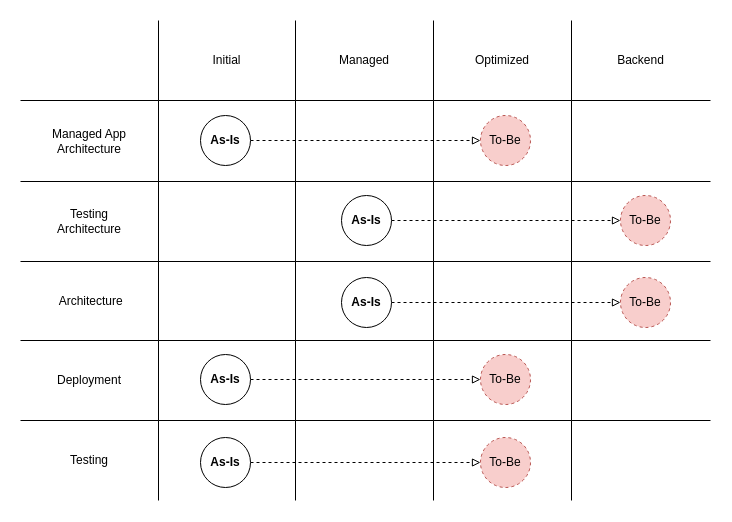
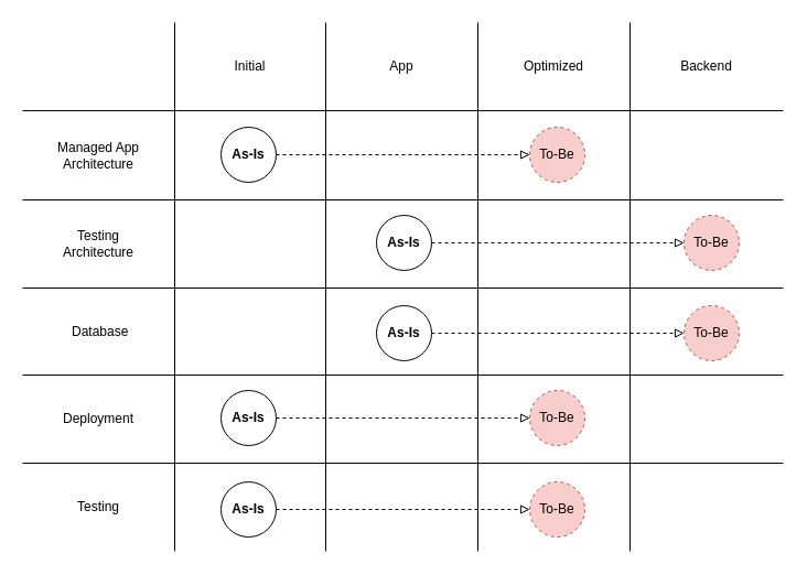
  <mxCell id="0" />
  <mxCell id="1" parent="0" />
  <mxCell id="2" value="" style="shape=table;html=1;whiteSpace=wrap;startSize=0;container=1;collapsible=0;childLayout=tableLayout;gradientColor=none;bottom=0;left=0;right=0;top=0;fillColor=none;" parent="1" vertex="1"><mxGeometry x="20" y="20" width="690" height="480" as="geometry" /></mxCell>
  <mxCell id="3" value="" style="shape=tableRow;horizontal=0;startSize=0;swimlaneHead=0;swimlaneBody=0;top=0;left=0;bottom=0;right=0;collapsible=0;dropTarget=0;fillColor=none;points=[[0,0.5],[1,0.5]];portConstraint=eastwest;" parent="2" vertex="1"><mxGeometry width="690" height="80" as="geometry" /></mxCell>
  <mxCell id="4" value="" style="shape=partialRectangle;html=1;whiteSpace=wrap;connectable=0;fillColor=none;top=0;left=0;bottom=0;right=0;overflow=hidden;" parent="3" vertex="1"><mxGeometry width="138" height="80" as="geometry"><mxRectangle width="138" height="80" as="alternateBounds" /></mxGeometry></mxCell>
  <mxCell id="5" value="Initial" style="shape=partialRectangle;html=1;whiteSpace=wrap;connectable=0;fillColor=none;top=0;left=0;bottom=0;right=0;overflow=hidden;" parent="3" vertex="1"><mxGeometry x="138" width="137" height="80" as="geometry"><mxRectangle width="137" height="80" as="alternateBounds" /></mxGeometry></mxCell>
- <mxCell id="6" value="Managed" style="shape=partialRectangle;html=1;whiteSpace=wrap;connectable=0;fillColor=none;top=0;left=0;bottom=0;right=0;overflow=hidden;" parent="3" vertex="1"><mxGeometry x="275" width="138" height="80" as="geometry"><mxRectangle width="138" height="80" as="alternateBounds" /></mxGeometry></mxCell>
+ <mxCell id="6" value="App" style="shape=partialRectangle;html=1;whiteSpace=wrap;connectable=0;fillColor=none;top=0;left=0;bottom=0;right=0;overflow=hidden;" parent="3" vertex="1"><mxGeometry x="275" width="138" height="80" as="geometry"><mxRectangle width="138" height="80" as="alternateBounds" /></mxGeometry></mxCell>
  <mxCell id="7" value="Optimized" style="shape=partialRectangle;html=1;whiteSpace=wrap;connectable=0;fillColor=none;top=0;left=0;bottom=0;right=0;overflow=hidden;" parent="3" vertex="1"><mxGeometry x="413" width="138" height="80" as="geometry"><mxRectangle width="138" height="80" as="alternateBounds" /></mxGeometry></mxCell>
  <mxCell id="8" value="Backend" style="shape=partialRectangle;html=1;whiteSpace=wrap;connectable=0;fillColor=none;top=0;left=0;bottom=0;right=0;overflow=hidden;" parent="3" vertex="1"><mxGeometry x="551" width="139" height="80" as="geometry"><mxRectangle width="139" height="80" as="alternateBounds" /></mxGeometry></mxCell>
  <mxCell id="9" value="" style="shape=tableRow;horizontal=0;startSize=0;swimlaneHead=0;swimlaneBody=0;top=0;left=0;bottom=0;right=0;collapsible=0;dropTarget=0;fillColor=none;points=[[0,0.5],[1,0.5]];portConstraint=eastwest;" parent="2" vertex="1"><mxGeometry y="80" width="690" height="81" as="geometry" /></mxCell>
  <mxCell id="10" value="Managed App&lt;br&gt;Architecture" style="shape=partialRectangle;html=1;whiteSpace=wrap;connectable=0;fillColor=none;top=0;left=0;bottom=0;right=0;overflow=hidden;" parent="9" vertex="1"><mxGeometry width="138" height="81" as="geometry"><mxRectangle width="138" height="81" as="alternateBounds" /></mxGeometry></mxCell>
  <mxCell id="11" value="" style="shape=partialRectangle;html=1;whiteSpace=wrap;connectable=0;fillColor=none;top=0;left=0;bottom=0;right=0;overflow=hidden;" parent="9" vertex="1"><mxGeometry x="138" width="137" height="81" as="geometry"><mxRectangle width="137" height="81" as="alternateBounds" /></mxGeometry></mxCell>
  <mxCell id="12" value="" style="shape=partialRectangle;html=1;whiteSpace=wrap;connectable=0;fillColor=none;top=0;left=0;bottom=0;right=0;overflow=hidden;" parent="9" vertex="1"><mxGeometry x="275" width="138" height="81" as="geometry"><mxRectangle width="138" height="81" as="alternateBounds" /></mxGeometry></mxCell>
  <mxCell id="13" style="shape=partialRectangle;html=1;whiteSpace=wrap;connectable=0;fillColor=none;top=0;left=0;bottom=0;right=0;overflow=hidden;" parent="9" vertex="1"><mxGeometry x="413" width="138" height="81" as="geometry"><mxRectangle width="138" height="81" as="alternateBounds" /></mxGeometry></mxCell>
  <mxCell id="14" style="shape=partialRectangle;html=1;whiteSpace=wrap;connectable=0;fillColor=none;top=0;left=0;bottom=0;right=0;overflow=hidden;" parent="9" vertex="1"><mxGeometry x="551" width="139" height="81" as="geometry"><mxRectangle width="139" height="81" as="alternateBounds" /></mxGeometry></mxCell>
  <mxCell id="15" value="" style="shape=tableRow;horizontal=0;startSize=0;swimlaneHead=0;swimlaneBody=0;top=0;left=0;bottom=0;right=0;collapsible=0;dropTarget=0;fillColor=none;points=[[0,0.5],[1,0.5]];portConstraint=eastwest;" parent="2" vertex="1"><mxGeometry y="161" width="690" height="80" as="geometry" /></mxCell>
  <mxCell id="16" value="Testing&lt;br&gt;Architecture" style="shape=partialRectangle;html=1;whiteSpace=wrap;connectable=0;fillColor=none;top=0;left=0;bottom=0;right=0;overflow=hidden;" parent="15" vertex="1"><mxGeometry width="138" height="80" as="geometry"><mxRectangle width="138" height="80" as="alternateBounds" /></mxGeometry></mxCell>
  <mxCell id="17" value="" style="shape=partialRectangle;html=1;whiteSpace=wrap;connectable=0;fillColor=none;top=0;left=0;bottom=0;right=0;overflow=hidden;" parent="15" vertex="1"><mxGeometry x="138" width="137" height="80" as="geometry"><mxRectangle width="137" height="80" as="alternateBounds" /></mxGeometry></mxCell>
  <mxCell id="18" value="" style="shape=partialRectangle;html=1;whiteSpace=wrap;connectable=0;fillColor=none;top=0;left=0;bottom=0;right=0;overflow=hidden;pointerEvents=1;" parent="15" vertex="1"><mxGeometry x="275" width="138" height="80" as="geometry"><mxRectangle width="138" height="80" as="alternateBounds" /></mxGeometry></mxCell>
  <mxCell id="19" style="shape=partialRectangle;html=1;whiteSpace=wrap;connectable=0;fillColor=none;top=0;left=0;bottom=0;right=0;overflow=hidden;pointerEvents=1;" parent="15" vertex="1"><mxGeometry x="413" width="138" height="80" as="geometry"><mxRectangle width="138" height="80" as="alternateBounds" /></mxGeometry></mxCell>
  <mxCell id="20" style="shape=partialRectangle;html=1;whiteSpace=wrap;connectable=0;fillColor=none;top=0;left=0;bottom=0;right=0;overflow=hidden;pointerEvents=1;" parent="15" vertex="1"><mxGeometry x="551" width="139" height="80" as="geometry"><mxRectangle width="139" height="80" as="alternateBounds" /></mxGeometry></mxCell>
  <mxCell id="21" style="shape=tableRow;horizontal=0;startSize=0;swimlaneHead=0;swimlaneBody=0;top=0;left=0;bottom=0;right=0;collapsible=0;dropTarget=0;fillColor=none;points=[[0,0.5],[1,0.5]];portConstraint=eastwest;" parent="2" vertex="1"><mxGeometry y="241" width="690" height="79" as="geometry" /></mxCell>
- <mxCell id="22" value="&amp;nbsp;Architecture" style="shape=partialRectangle;html=1;whiteSpace=wrap;connectable=0;fillColor=none;top=0;left=0;bottom=0;right=0;overflow=hidden;" parent="21" vertex="1"><mxGeometry width="138" height="79" as="geometry"><mxRectangle width="138" height="79" as="alternateBounds" /></mxGeometry></mxCell>
+ <mxCell id="22" value="&amp;nbsp;Database" style="shape=partialRectangle;html=1;whiteSpace=wrap;connectable=0;fillColor=none;top=0;left=0;bottom=0;right=0;overflow=hidden;" parent="21" vertex="1"><mxGeometry width="138" height="79" as="geometry"><mxRectangle width="138" height="79" as="alternateBounds" /></mxGeometry></mxCell>
  <mxCell id="23" style="shape=partialRectangle;html=1;whiteSpace=wrap;connectable=0;fillColor=none;top=0;left=0;bottom=0;right=0;overflow=hidden;" parent="21" vertex="1"><mxGeometry x="138" width="137" height="79" as="geometry"><mxRectangle width="137" height="79" as="alternateBounds" /></mxGeometry></mxCell>
  <mxCell id="24" style="shape=partialRectangle;html=1;whiteSpace=wrap;connectable=0;fillColor=none;top=0;left=0;bottom=0;right=0;overflow=hidden;pointerEvents=1;" parent="21" vertex="1"><mxGeometry x="275" width="138" height="79" as="geometry"><mxRectangle width="138" height="79" as="alternateBounds" /></mxGeometry></mxCell>
  <mxCell id="25" style="shape=partialRectangle;html=1;whiteSpace=wrap;connectable=0;fillColor=none;top=0;left=0;bottom=0;right=0;overflow=hidden;pointerEvents=1;" parent="21" vertex="1"><mxGeometry x="413" width="138" height="79" as="geometry"><mxRectangle width="138" height="79" as="alternateBounds" /></mxGeometry></mxCell>
  <mxCell id="26" style="shape=partialRectangle;html=1;whiteSpace=wrap;connectable=0;fillColor=none;top=0;left=0;bottom=0;right=0;overflow=hidden;pointerEvents=1;" parent="21" vertex="1"><mxGeometry x="551" width="139" height="79" as="geometry"><mxRectangle width="139" height="79" as="alternateBounds" /></mxGeometry></mxCell>
  <mxCell id="27" style="shape=tableRow;horizontal=0;startSize=0;swimlaneHead=0;swimlaneBody=0;top=0;left=0;bottom=0;right=0;collapsible=0;dropTarget=0;fillColor=none;points=[[0,0.5],[1,0.5]];portConstraint=eastwest;" parent="2" vertex="1"><mxGeometry y="320" width="690" height="80" as="geometry" /></mxCell>
  <mxCell id="28" value="Deployment" style="shape=partialRectangle;html=1;whiteSpace=wrap;connectable=0;fillColor=none;top=0;left=0;bottom=0;right=0;overflow=hidden;" parent="27" vertex="1"><mxGeometry width="138" height="80" as="geometry"><mxRectangle width="138" height="80" as="alternateBounds" /></mxGeometry></mxCell>
  <mxCell id="29" style="shape=partialRectangle;html=1;whiteSpace=wrap;connectable=0;fillColor=none;top=0;left=0;bottom=0;right=0;overflow=hidden;" parent="27" vertex="1"><mxGeometry x="138" width="137" height="80" as="geometry"><mxRectangle width="137" height="80" as="alternateBounds" /></mxGeometry></mxCell>
  <mxCell id="30" style="shape=partialRectangle;html=1;whiteSpace=wrap;connectable=0;fillColor=none;top=0;left=0;bottom=0;right=0;overflow=hidden;pointerEvents=1;" parent="27" vertex="1"><mxGeometry x="275" width="138" height="80" as="geometry"><mxRectangle width="138" height="80" as="alternateBounds" /></mxGeometry></mxCell>
  <mxCell id="31" style="shape=partialRectangle;html=1;whiteSpace=wrap;connectable=0;fillColor=none;top=0;left=0;bottom=0;right=0;overflow=hidden;pointerEvents=1;" parent="27" vertex="1"><mxGeometry x="413" width="138" height="80" as="geometry"><mxRectangle width="138" height="80" as="alternateBounds" /></mxGeometry></mxCell>
  <mxCell id="32" style="shape=partialRectangle;html=1;whiteSpace=wrap;connectable=0;fillColor=none;top=0;left=0;bottom=0;right=0;overflow=hidden;pointerEvents=1;" parent="27" vertex="1"><mxGeometry x="551" width="139" height="80" as="geometry"><mxRectangle width="139" height="80" as="alternateBounds" /></mxGeometry></mxCell>
  <mxCell id="33" style="shape=tableRow;horizontal=0;startSize=0;swimlaneHead=0;swimlaneBody=0;top=0;left=0;bottom=0;right=0;collapsible=0;dropTarget=0;fillColor=none;points=[[0,0.5],[1,0.5]];portConstraint=eastwest;" parent="2" vertex="1"><mxGeometry y="400" width="690" height="80" as="geometry" /></mxCell>
  <mxCell id="34" value="Testing" style="shape=partialRectangle;html=1;whiteSpace=wrap;connectable=0;fillColor=none;top=0;left=0;bottom=0;right=0;overflow=hidden;" parent="33" vertex="1"><mxGeometry width="138" height="80" as="geometry"><mxRectangle width="138" height="80" as="alternateBounds" /></mxGeometry></mxCell>
  <mxCell id="35" style="shape=partialRectangle;html=1;whiteSpace=wrap;connectable=0;fillColor=none;top=0;left=0;bottom=0;right=0;overflow=hidden;" parent="33" vertex="1"><mxGeometry x="138" width="137" height="80" as="geometry"><mxRectangle width="137" height="80" as="alternateBounds" /></mxGeometry></mxCell>
  <mxCell id="36" style="shape=partialRectangle;html=1;whiteSpace=wrap;connectable=0;fillColor=none;top=0;left=0;bottom=0;right=0;overflow=hidden;pointerEvents=1;" parent="33" vertex="1"><mxGeometry x="275" width="138" height="80" as="geometry"><mxRectangle width="138" height="80" as="alternateBounds" /></mxGeometry></mxCell>
  <mxCell id="37" style="shape=partialRectangle;html=1;whiteSpace=wrap;connectable=0;fillColor=none;top=0;left=0;bottom=0;right=0;overflow=hidden;pointerEvents=1;" parent="33" vertex="1"><mxGeometry x="413" width="138" height="80" as="geometry"><mxRectangle width="138" height="80" as="alternateBounds" /></mxGeometry></mxCell>
  <mxCell id="38" style="shape=partialRectangle;html=1;whiteSpace=wrap;connectable=0;fillColor=none;top=0;left=0;bottom=0;right=0;overflow=hidden;pointerEvents=1;" parent="33" vertex="1"><mxGeometry x="551" width="139" height="80" as="geometry"><mxRectangle width="139" height="80" as="alternateBounds" /></mxGeometry></mxCell>
  <mxCell id="39" style="edgeStyle=orthogonalEdgeStyle;rounded=0;orthogonalLoop=1;jettySize=auto;html=1;strokeColor=default;dashed=1;endArrow=block;endFill=0;" parent="1" source="40" target="53" edge="1"><mxGeometry relative="1" as="geometry" /></mxCell>
  <mxCell id="40" value="As-Is" style="ellipse;whiteSpace=wrap;html=1;aspect=fixed;gradientColor=none;fontStyle=1" parent="1" vertex="1"><mxGeometry x="200" y="115" width="50" height="50" as="geometry" /></mxCell>
  <mxCell id="41" style="edgeStyle=orthogonalEdgeStyle;rounded=0;orthogonalLoop=1;jettySize=auto;html=1;dashed=1;endArrow=block;endFill=0;" parent="1" source="42" target="51" edge="1"><mxGeometry relative="1" as="geometry" /></mxCell>
  <mxCell id="42" value="As-Is" style="ellipse;whiteSpace=wrap;html=1;aspect=fixed;gradientColor=none;fontStyle=1" parent="1" vertex="1"><mxGeometry x="341" y="195" width="50" height="50" as="geometry" /></mxCell>
  <mxCell id="43" style="edgeStyle=orthogonalEdgeStyle;rounded=0;orthogonalLoop=1;jettySize=auto;html=1;entryX=0;entryY=0.5;entryDx=0;entryDy=0;dashed=1;endArrow=block;endFill=0;" parent="1" source="44" target="52" edge="1"><mxGeometry relative="1" as="geometry" /></mxCell>
  <mxCell id="44" value="As-Is" style="ellipse;whiteSpace=wrap;html=1;aspect=fixed;gradientColor=none;fontStyle=1" parent="1" vertex="1"><mxGeometry x="341" y="277" width="50" height="50" as="geometry" /></mxCell>
  <mxCell id="45" style="edgeStyle=orthogonalEdgeStyle;rounded=0;orthogonalLoop=1;jettySize=auto;html=1;dashed=1;endArrow=block;endFill=0;" parent="1" source="46" target="49" edge="1"><mxGeometry relative="1" as="geometry" /></mxCell>
  <mxCell id="46" value="As-Is" style="ellipse;whiteSpace=wrap;html=1;aspect=fixed;gradientColor=none;fontStyle=1" parent="1" vertex="1"><mxGeometry x="200" y="354" width="50" height="50" as="geometry" /></mxCell>
  <mxCell id="47" style="edgeStyle=orthogonalEdgeStyle;rounded=0;orthogonalLoop=1;jettySize=auto;html=1;dashed=1;endArrow=block;endFill=0;" parent="1" source="48" target="50" edge="1"><mxGeometry relative="1" as="geometry" /></mxCell>
  <mxCell id="48" value="As-Is" style="ellipse;whiteSpace=wrap;html=1;aspect=fixed;gradientColor=none;fontStyle=1" parent="1" vertex="1"><mxGeometry x="200" y="437" width="50" height="50" as="geometry" /></mxCell>
  <mxCell id="49" value="To-Be" style="ellipse;whiteSpace=wrap;html=1;aspect=fixed;fillColor=#f8cecc;strokeColor=#b85450;dashed=1;" parent="1" vertex="1"><mxGeometry x="480" y="354" width="50" height="50" as="geometry" /></mxCell>
  <mxCell id="50" value="To-Be" style="ellipse;whiteSpace=wrap;html=1;aspect=fixed;fillColor=#f8cecc;strokeColor=#b85450;dashed=1;" parent="1" vertex="1"><mxGeometry x="480" y="437" width="50" height="50" as="geometry" /></mxCell>
  <mxCell id="51" value="To-Be" style="ellipse;whiteSpace=wrap;html=1;aspect=fixed;fillColor=#f8cecc;strokeColor=#b85450;dashed=1;" parent="1" vertex="1"><mxGeometry x="620" y="195" width="50" height="50" as="geometry" /></mxCell>
  <mxCell id="52" value="To-Be" style="ellipse;whiteSpace=wrap;html=1;aspect=fixed;fillColor=#f8cecc;strokeColor=#b85450;dashed=1;" parent="1" vertex="1"><mxGeometry x="620" y="277" width="50" height="50" as="geometry" /></mxCell>
  <mxCell id="53" value="To-Be" style="ellipse;whiteSpace=wrap;html=1;aspect=fixed;fillColor=#f8cecc;strokeColor=#b85450;dashed=1;" parent="1" vertex="1"><mxGeometry x="480" y="115" width="50" height="50" as="geometry" /></mxCell>
